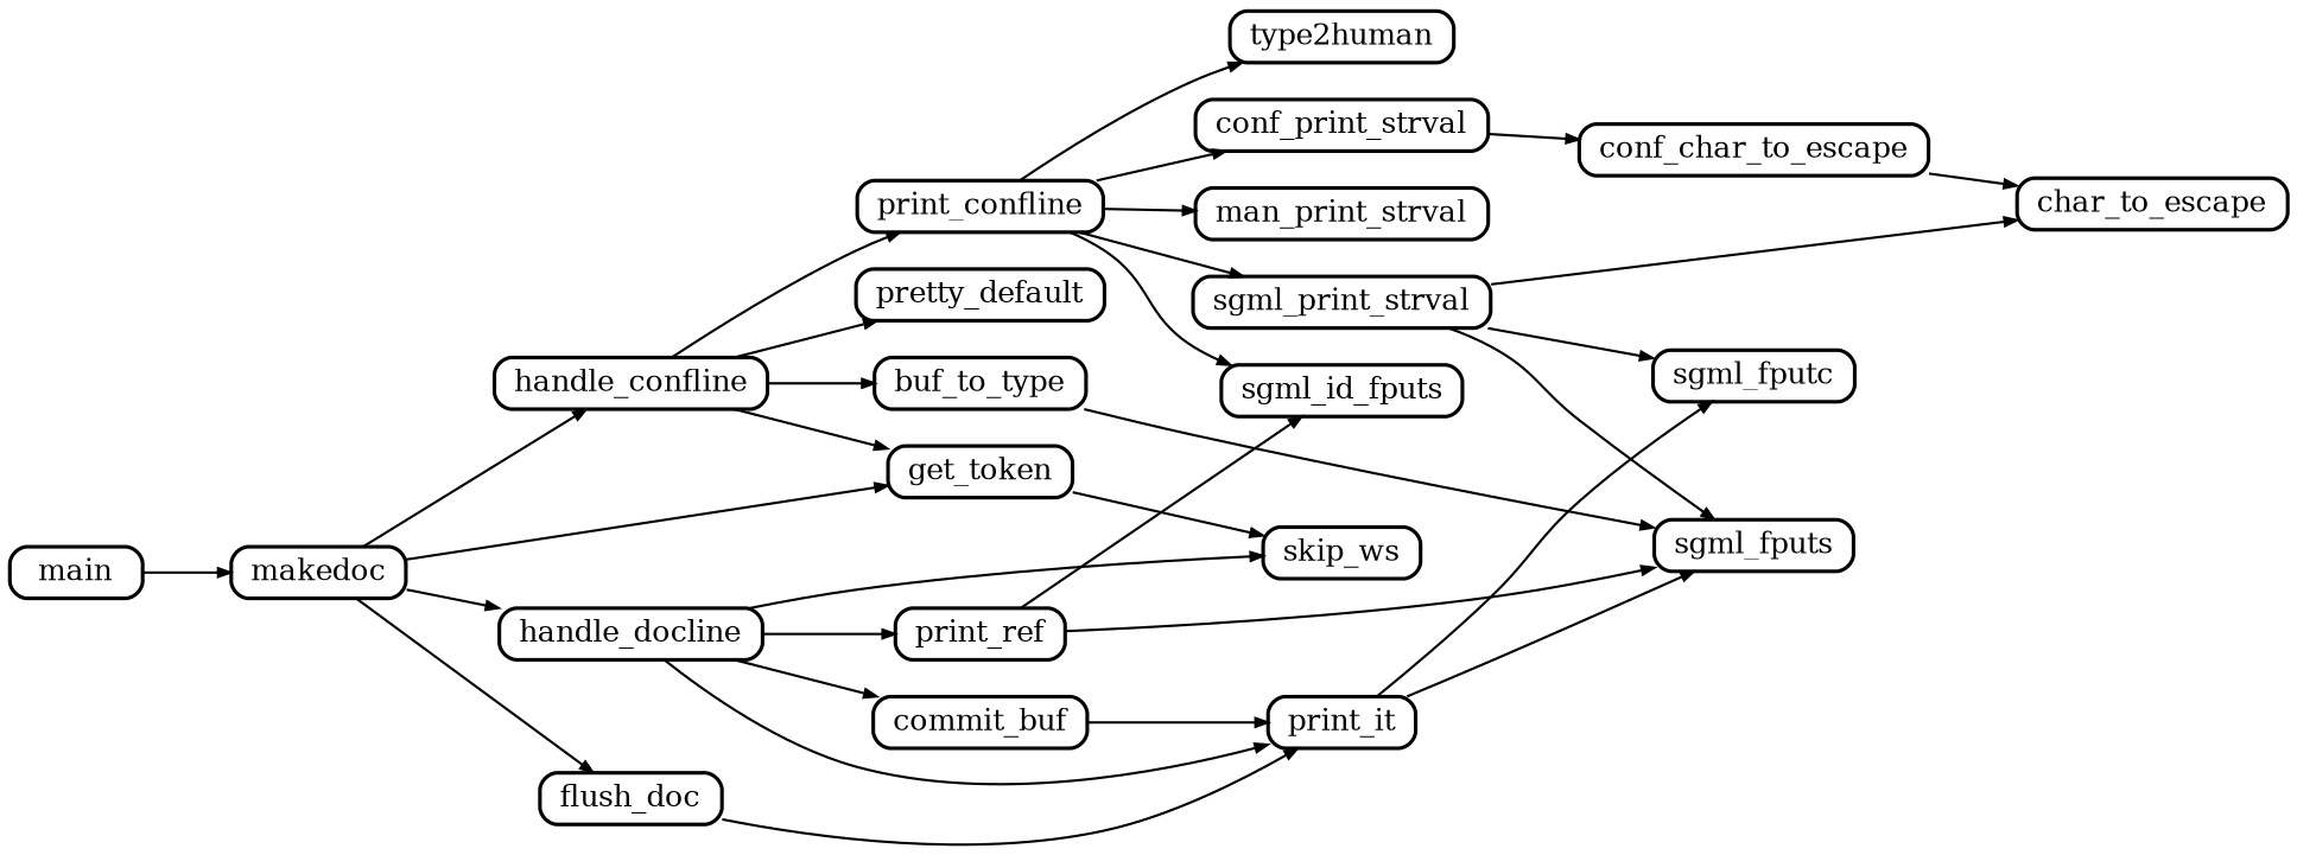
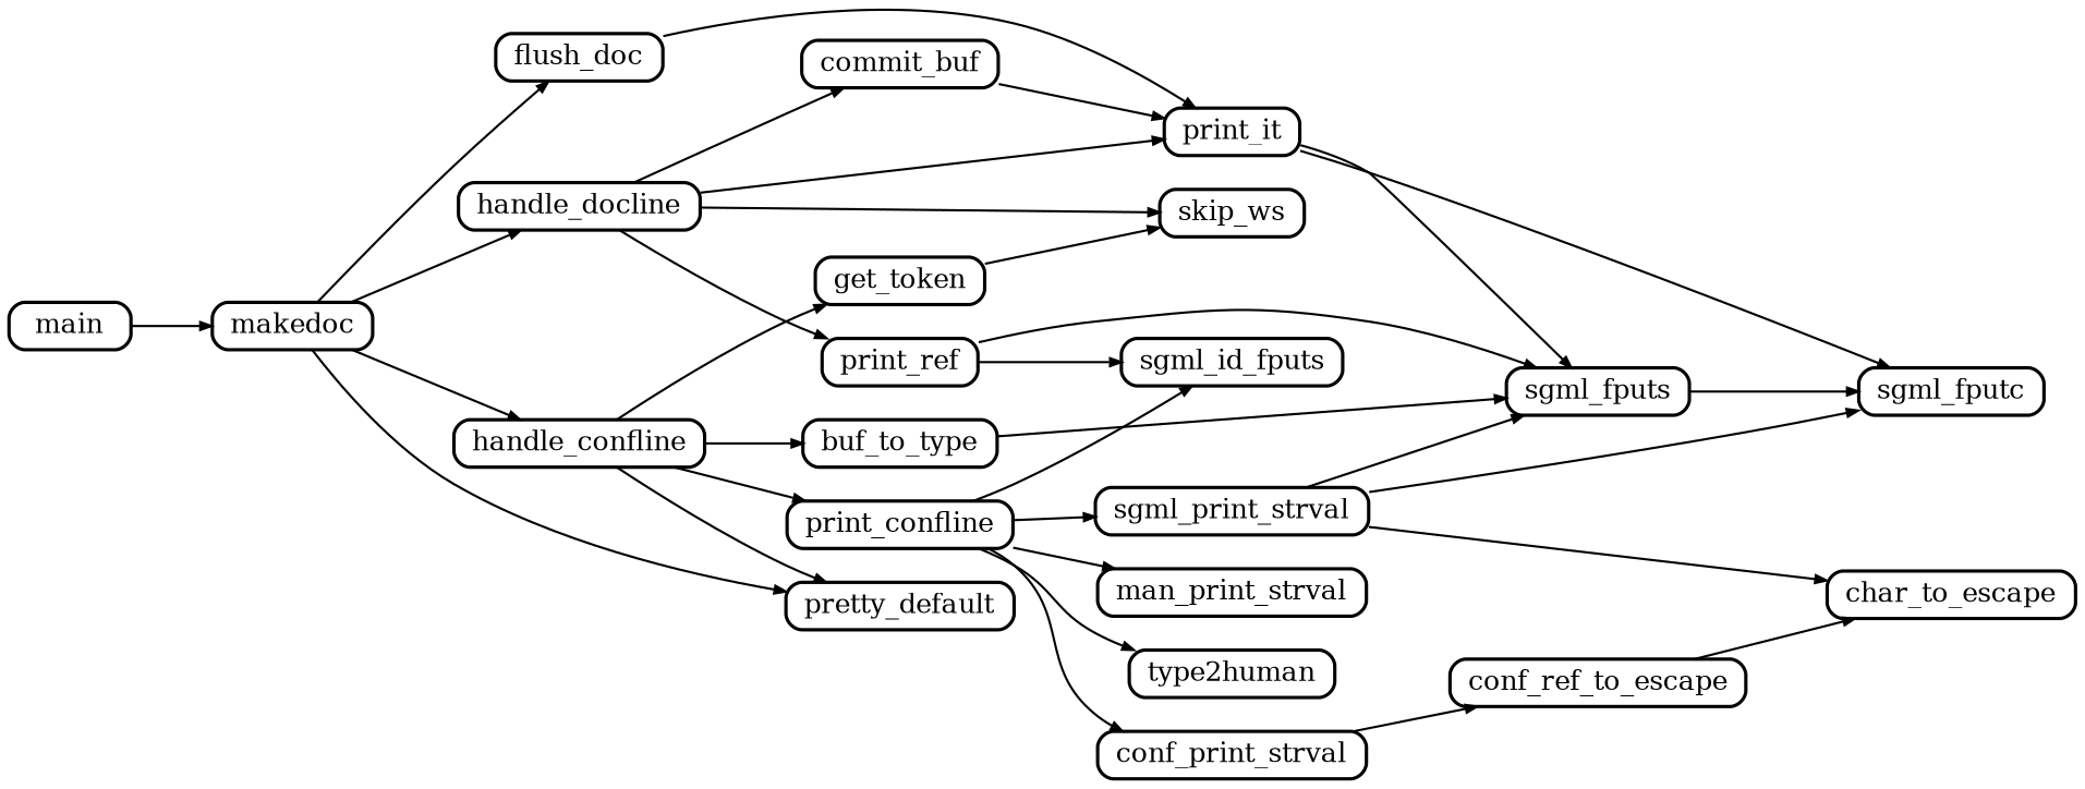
  digraph {
    compound=true
    nodesep=0.2
    rankdir=LR
    ranksep=0.5
    node [color=black fillcolor="#ffffff" fontsize=12 penwidth=1.5 shape=Mrecord style=filled]
    edge [arrowsize=0.5 penwidth=1.0]
    commit_buf [height=0.2]
    print_it [height=0.2]
    sgml_fputs [height=0.2]
    sgml_fputc [height=0.2]
-   conf_char_to_escape [height=0.2]
+   conf_char_to_escape [height=0.2 label=conf_ref_to_escape]
    char_to_escape [height=0.2]
    conf_print_strval [height=0.2]
    flush_doc [height=0.2]
    get_token [height=0.2]
    skip_ws [height=0.2]
    handle_confline [height=0.2]
    buf_to_type [height=0.2]
    pretty_default [height=0.2]
    print_confline [height=0.2]
    man_print_strval [height=0.2]
    sgml_id_fputs [height=0.2]
    sgml_print_strval [height=0.2]
    type2human [height=0.2]
    handle_docline [height=0.2]
    print_ref [height=0.2]
    main [height=0.2]
    makedoc [height=0.2]
    commit_buf -> print_it
    print_it -> sgml_fputs
    print_it -> sgml_fputc
+   sgml_fputs -> sgml_fputc
    conf_char_to_escape -> char_to_escape
    conf_print_strval -> conf_char_to_escape
    flush_doc -> print_it
    get_token -> skip_ws
    handle_confline -> get_token
    handle_confline -> buf_to_type
    handle_confline -> pretty_default
    handle_confline -> print_confline
    buf_to_type -> sgml_fputs
    print_confline -> conf_print_strval
    print_confline -> man_print_strval
    print_confline -> sgml_id_fputs
    print_confline -> sgml_print_strval
    print_confline -> type2human
    sgml_print_strval -> sgml_fputs
    sgml_print_strval -> sgml_fputc
    sgml_print_strval -> char_to_escape
    handle_docline -> commit_buf
    handle_docline -> print_it
    handle_docline -> skip_ws
    handle_docline -> print_ref
    print_ref -> sgml_fputs
    print_ref -> sgml_id_fputs
    main -> makedoc
    makedoc -> flush_doc
-   makedoc -> get_token
+   makedoc -> pretty_default
    makedoc -> handle_confline
    makedoc -> handle_docline
  }
